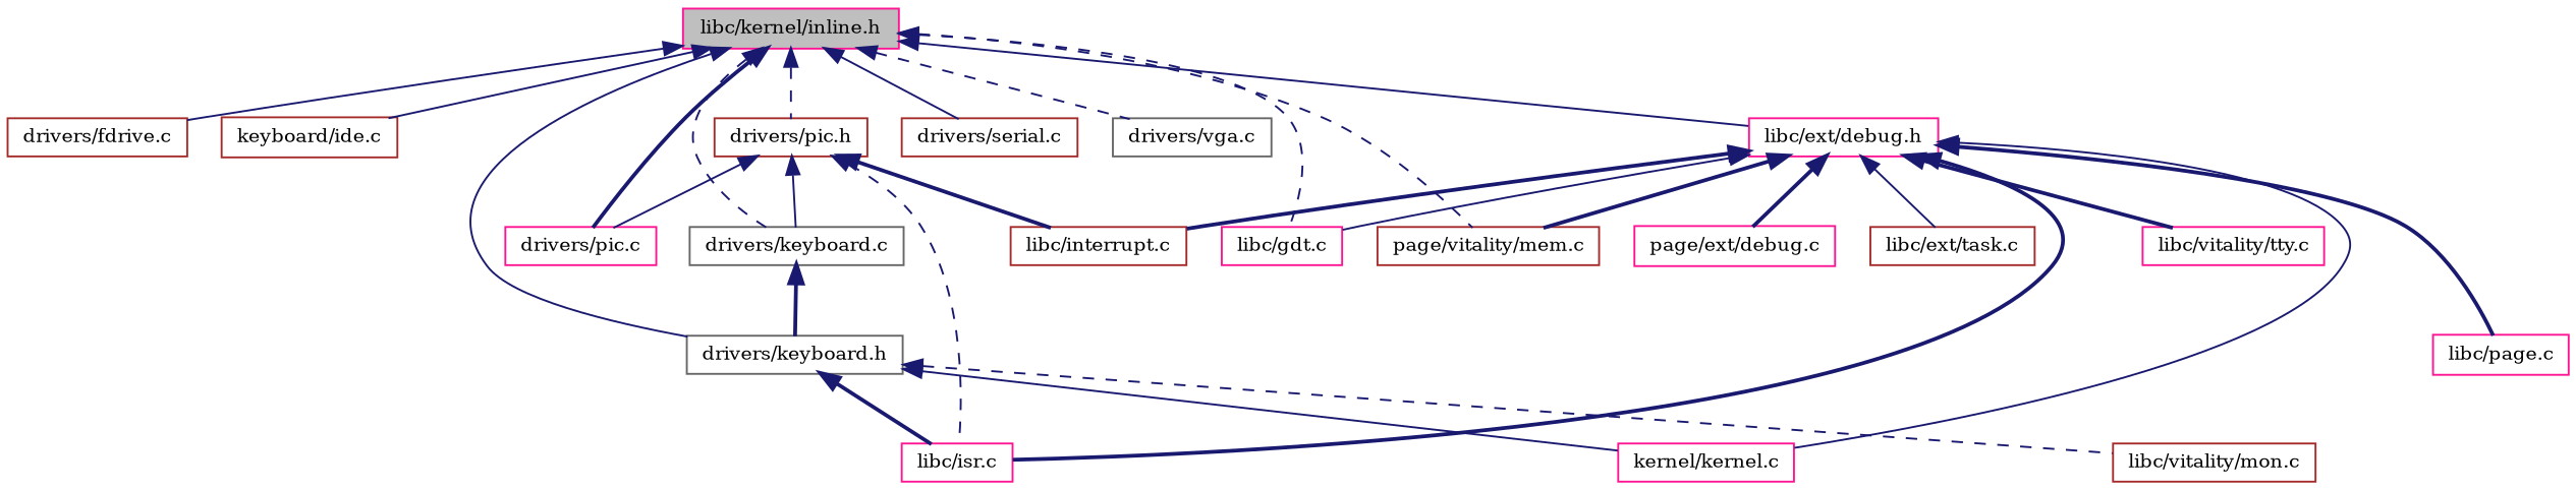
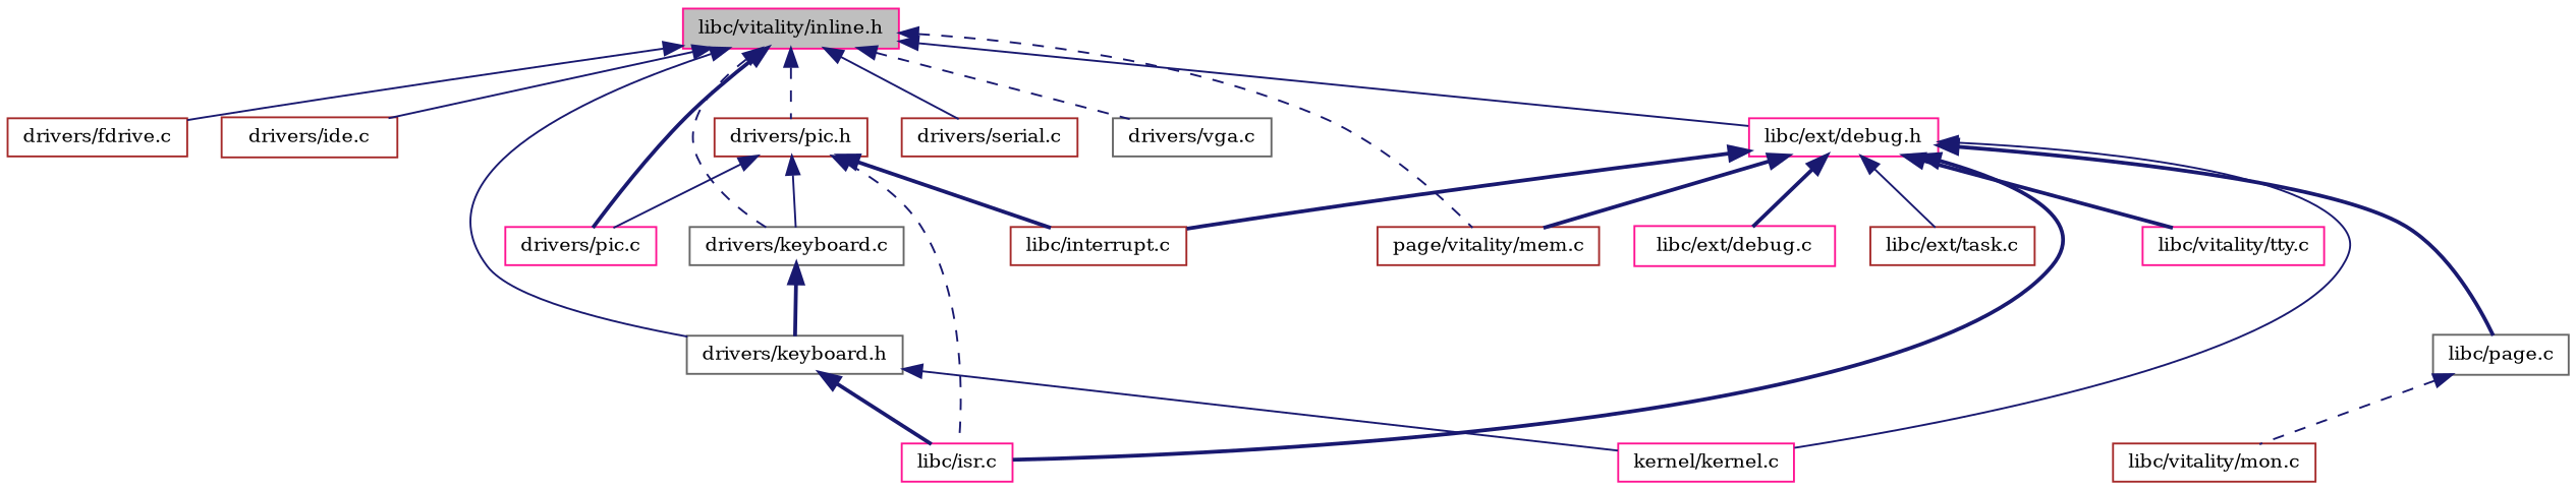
  digraph {
    fontname="DejaVu Serif"
    node [color=deeppink fillcolor=white fontname="DejaVu Serif" fontsize=10 shape=record style=filled]
    edge [color=midnightblue dir=back fontname="DejaVu Serif" fontsize=10 labelfontname=Helvetica labelfontsize=10 style=solid]
-   n1 [fillcolor=grey75 fontcolor=black height=0.2 label="libc/kernel/inline.h" width=0.4]
+   n1 [fillcolor=grey75 fontcolor=black height=0.2 label="libc/vitality/inline.h" width=0.4]
    n2 [color=brown height=0.2 label="drivers/fdrive.c" width=0.4]
-   n3 [color=brown height=0.2 label="keyboard/ide.c" width=0.4]
+   n3 [color=brown height=0.2 label="drivers/ide.c" width=0.4]
    n4 [color=gray40 height=0.2 label="drivers/keyboard.h" width=0.4]
    n5 [color=gray40 height=0.2 label="drivers/keyboard.c" width=0.4]
    n6 [color=brown height=0.2 label="drivers/pic.h" width=0.4]
    n7 [height=0.2 label="drivers/pic.c" width=0.4]
    n8 [color=brown height=0.2 label="drivers/serial.c" width=0.4]
    n9 [color=gray40 height=0.2 label="drivers/vga.c" width=0.4]
    n10 [height=0.2 label="libc/ext/debug.h" width=0.4]
-   n11 [height=0.2 label="libc/gdt.c" width=0.4]
    n12 [color=brown height=0.2 label="page/vitality/mem.c" width=0.4]
    n13 [height=0.2 label="kernel/kernel.c" width=0.4]
    n14 [height=0.2 label="libc/isr.c" width=0.4]
    n15 [color=brown height=0.2 label="libc/vitality/mon.c" width=0.4]
    n16 [color=brown height=0.2 label="libc/interrupt.c" width=0.4]
-   n17 [height=0.2 label="page/ext/debug.c" width=0.4]
+   n17 [height=0.2 label="libc/ext/debug.c" width=0.4]
    n18 [color=brown height=0.2 label="libc/ext/task.c" width=0.4]
-   n19 [height=0.2 label="libc/page.c" width=0.4]
+   n19 [color=gray40 height=0.2 label="libc/page.c" width=0.4]
    n20 [height=0.2 label="libc/vitality/tty.c" width=0.4]
    n1 -> n2
    n1 -> n3
    n1 -> n4
    n1 -> n5 [style=dashed]
    n1 -> n6 [style=dashed]
    n1 -> n7 [style=bold]
    n1 -> n8
    n1 -> n9 [style=dashed]
    n1 -> n10
-   n1 -> n11 [style=dashed]
    n1 -> n12 [style=dashed]
    n4 -> n13
    n4 -> n14 [style=bold]
-   n4 -> n15 [style=dashed]
+   n19 -> n15 [style=dashed]
    n5 -> n4 [style=bold]
    n6 -> n5
    n6 -> n7
    n6 -> n14 [style=dashed]
    n6 -> n16 [style=bold]
-   n10 -> n11
    n10 -> n12 [style=bold]
    n10 -> n13
    n10 -> n14 [style=bold]
    n10 -> n16 [style=bold]
    n10 -> n17 [style=bold]
    n10 -> n18
    n10 -> n19 [style=bold]
    n10 -> n20 [style=bold]
  }
